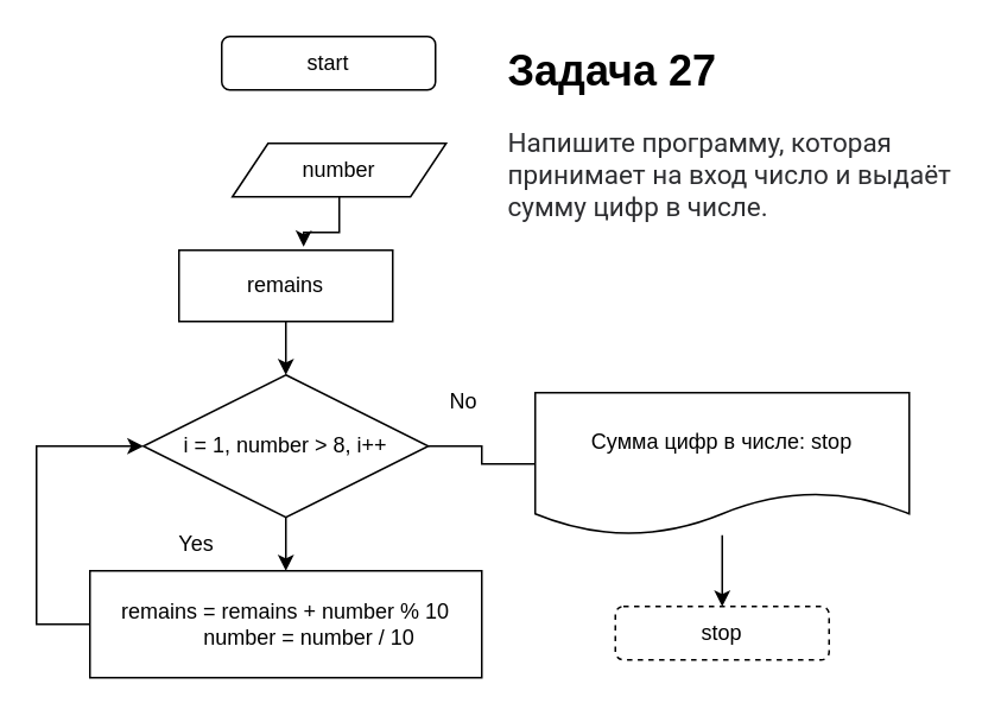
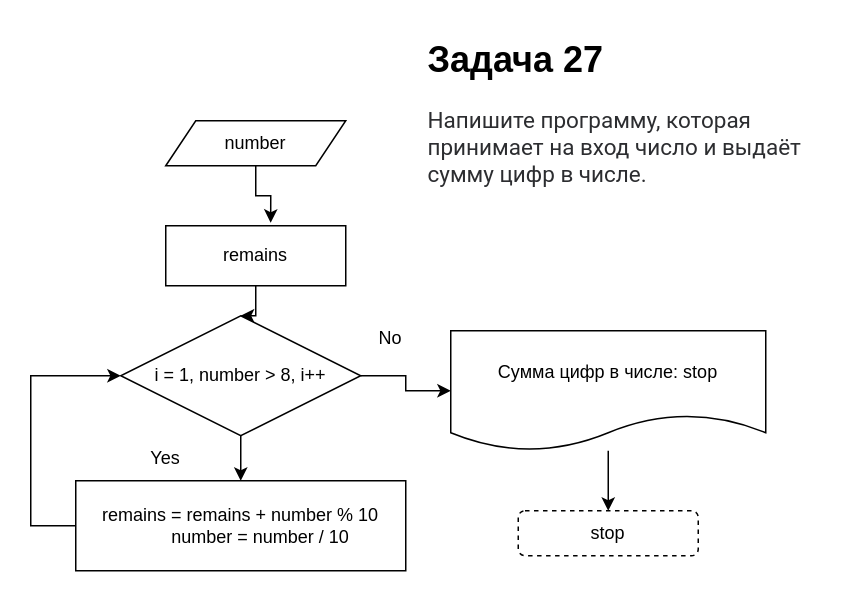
  <mxCell id="0" />
  <mxCell id="1" parent="0" />
- <mxCell id="2" value="start" style="rounded=1;whiteSpace=wrap;html=1;" vertex="1" parent="1"><mxGeometry x="124" y="20" width="120" height="30" as="geometry" /></mxCell>
  <mxCell id="3" style="edgeStyle=orthogonalEdgeStyle;rounded=0;orthogonalLoop=1;jettySize=auto;html=1;entryX=0.583;entryY=-0.05;entryDx=0;entryDy=0;entryPerimeter=0;" edge="1" parent="1" source="4" target="6"><mxGeometry relative="1" as="geometry" /></mxCell>
- <mxCell id="4" value="number" style="shape=parallelogram;perimeter=parallelogramPerimeter;whiteSpace=wrap;html=1;fixedSize=1;" vertex="1" parent="1"><mxGeometry x="130" y="80" width="120" height="30" as="geometry" /></mxCell>
+ <mxCell id="4" value="number" style="shape=parallelogram;perimeter=parallelogramPerimeter;whiteSpace=wrap;html=1;fixedSize=1;" vertex="1" parent="1"><mxGeometry x="110" y="80" width="120" height="30" as="geometry" /></mxCell>
  <mxCell id="5" style="edgeStyle=orthogonalEdgeStyle;rounded=0;orthogonalLoop=1;jettySize=auto;html=1;entryX=0.5;entryY=0;entryDx=0;entryDy=0;" edge="1" parent="1" source="6" target="9"><mxGeometry relative="1" as="geometry" /></mxCell>
- <mxCell id="6" value="remains" style="rounded=0;whiteSpace=wrap;html=1;" vertex="1" parent="1"><mxGeometry x="100" y="140" width="120" height="40" as="geometry" /></mxCell>
+ <mxCell id="6" value="remains" style="rounded=0;whiteSpace=wrap;html=1;" vertex="1" parent="1"><mxGeometry x="110" y="150" width="120" height="40" as="geometry" /></mxCell>
  <mxCell id="7" style="edgeStyle=orthogonalEdgeStyle;rounded=0;orthogonalLoop=1;jettySize=auto;html=1;entryX=0.5;entryY=0;entryDx=0;entryDy=0;" edge="1" parent="1" source="9" target="11"><mxGeometry relative="1" as="geometry" /></mxCell>
- <mxCell id="8" style="edgeStyle=orthogonalEdgeStyle;rounded=0;orthogonalLoop=1;jettySize=auto;html=1;endArrow=none;" edge="1" parent="1" source="9" target="14"><mxGeometry relative="1" as="geometry" /></mxCell>
+ <mxCell id="8" style="edgeStyle=orthogonalEdgeStyle;rounded=0;orthogonalLoop=1;jettySize=auto;html=1;" edge="1" parent="1" source="9" target="14"><mxGeometry relative="1" as="geometry" /></mxCell>
  <mxCell id="9" value="i = 1, number &amp;gt; 8, i++" style="rhombus;whiteSpace=wrap;html=1;" vertex="1" parent="1"><mxGeometry x="80" y="210" width="160" height="80" as="geometry" /></mxCell>
  <mxCell id="10" style="edgeStyle=orthogonalEdgeStyle;rounded=0;orthogonalLoop=1;jettySize=auto;html=1;entryX=0;entryY=0.5;entryDx=0;entryDy=0;" edge="1" parent="1" source="11" target="9"><mxGeometry relative="1" as="geometry"><mxPoint x="20" y="250" as="targetPoint" /><Array as="points"><mxPoint x="20" y="350" /><mxPoint x="20" y="250" /></Array></mxGeometry></mxCell>
  <mxCell id="11" value="&lt;div&gt;remains = remains + number % 10&lt;/div&gt;&lt;div&gt;&amp;nbsp; &amp;nbsp; &amp;nbsp; &amp;nbsp; number = number / 10&lt;/div&gt;" style="rounded=0;whiteSpace=wrap;html=1;" vertex="1" parent="1"><mxGeometry x="50" y="320" width="220" height="60" as="geometry" /></mxCell>
  <mxCell id="12" value="Yes" style="text;html=1;strokeColor=none;fillColor=none;align=center;verticalAlign=middle;whiteSpace=wrap;rounded=0;" vertex="1" parent="1"><mxGeometry x="80" y="290" width="60" height="30" as="geometry" /></mxCell>
  <mxCell id="13" style="edgeStyle=orthogonalEdgeStyle;rounded=0;orthogonalLoop=1;jettySize=auto;html=1;" edge="1" parent="1" source="14" target="15"><mxGeometry relative="1" as="geometry" /></mxCell>
  <mxCell id="14" value="Сумма цифр в числе: stop" style="shape=document;whiteSpace=wrap;html=1;boundedLbl=1;" vertex="1" parent="1"><mxGeometry x="300" y="220" width="210" height="80" as="geometry" /></mxCell>
  <mxCell id="15" value="stop" style="rounded=1;whiteSpace=wrap;html=1;dashed=1;" vertex="1" parent="1"><mxGeometry x="345" y="340" width="120" height="30" as="geometry" /></mxCell>
  <mxCell id="16" value="No" style="text;html=1;strokeColor=none;fillColor=none;align=center;verticalAlign=middle;whiteSpace=wrap;rounded=0;" vertex="1" parent="1"><mxGeometry x="230" y="210" width="60" height="30" as="geometry" /></mxCell>
  <mxCell id="17" value="&lt;h1&gt;Задача 27&lt;/h1&gt;&lt;p&gt;&lt;span style=&quot;color: rgb(44, 45, 48); font-family: Roboto, &amp;quot;San Francisco&amp;quot;, &amp;quot;Helvetica Neue&amp;quot;, Helvetica, Arial; font-size: 15px; background-color: rgb(255, 255, 255);&quot;&gt;Напишите программу, которая принимает на вход число и выдаёт сумму цифр в числе.&lt;/span&gt;&lt;br&gt;&lt;/p&gt;" style="text;html=1;strokeColor=none;fillColor=none;spacing=5;spacingTop=-20;whiteSpace=wrap;overflow=hidden;rounded=0;" vertex="1" parent="1"><mxGeometry x="280" y="20" width="260" height="120" as="geometry" /></mxCell>
